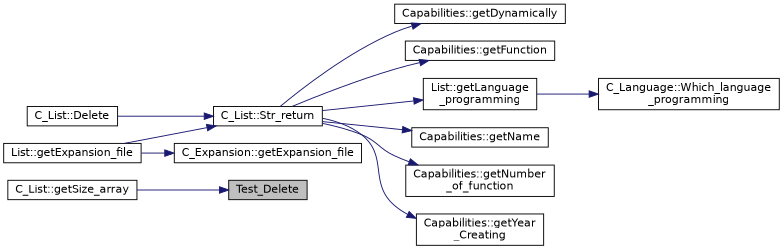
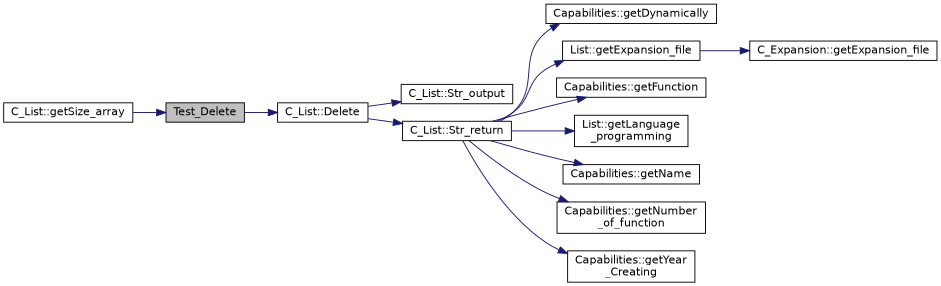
  digraph {
    rankdir=LR
    node [color=black fillcolor=white fontname=Helvetica fontsize=12 shape=record style=filled]
    edge [color=midnightblue fontname=Helvetica fontsize=12 labelfontname=Helvetica labelfontsize=12 style=solid]
    n1 [fillcolor=grey75 fontcolor=black height=0.2 label=Test_Delete width=0.4]
    n2 [height=0.2 label="C_List::Delete" width=0.4]
+   n3 [height=0.2 label="C_List::Str_output" width=0.4]
    n4 [height=0.2 label="C_List::Str_return" width=0.4]
    n5 [height=0.2 label="C_List::getSize_array" width=0.4]
    n6 [height=0.2 label="Capabilities::getDynamically" width=0.4]
    n7 [height=0.2 label="List::getExpansion_file" width=0.4]
    n8 [height=0.2 label="Capabilities::getFunction" width=0.4]
    n9 [height=0.2 label="List::getLanguage\l_programming" width=0.4]
    n10 [height=0.2 label="Capabilities::getName" width=0.4]
    n11 [height=0.2 label="Capabilities::getNumber\l_of_function" width=0.4]
    n12 [height=0.2 label="Capabilities::getYear\l_Creating" width=0.4]
    n13 [height=0.2 label="C_Expansion::getExpansion_file" width=0.4]
-   n14 [height=0.2 label="C_Language::Which_language\l_programming" width=0.4]
+   n1 -> n2
+   n2 -> n3
    n2 -> n4
    n4 -> n6
-   n7 -> n4
+   n4 -> n7
    n4 -> n8
    n4 -> n9
    n4 -> n10
    n4 -> n11
    n4 -> n12
    n5 -> n1
    n7 -> n13
-   n9 -> n14
  }
